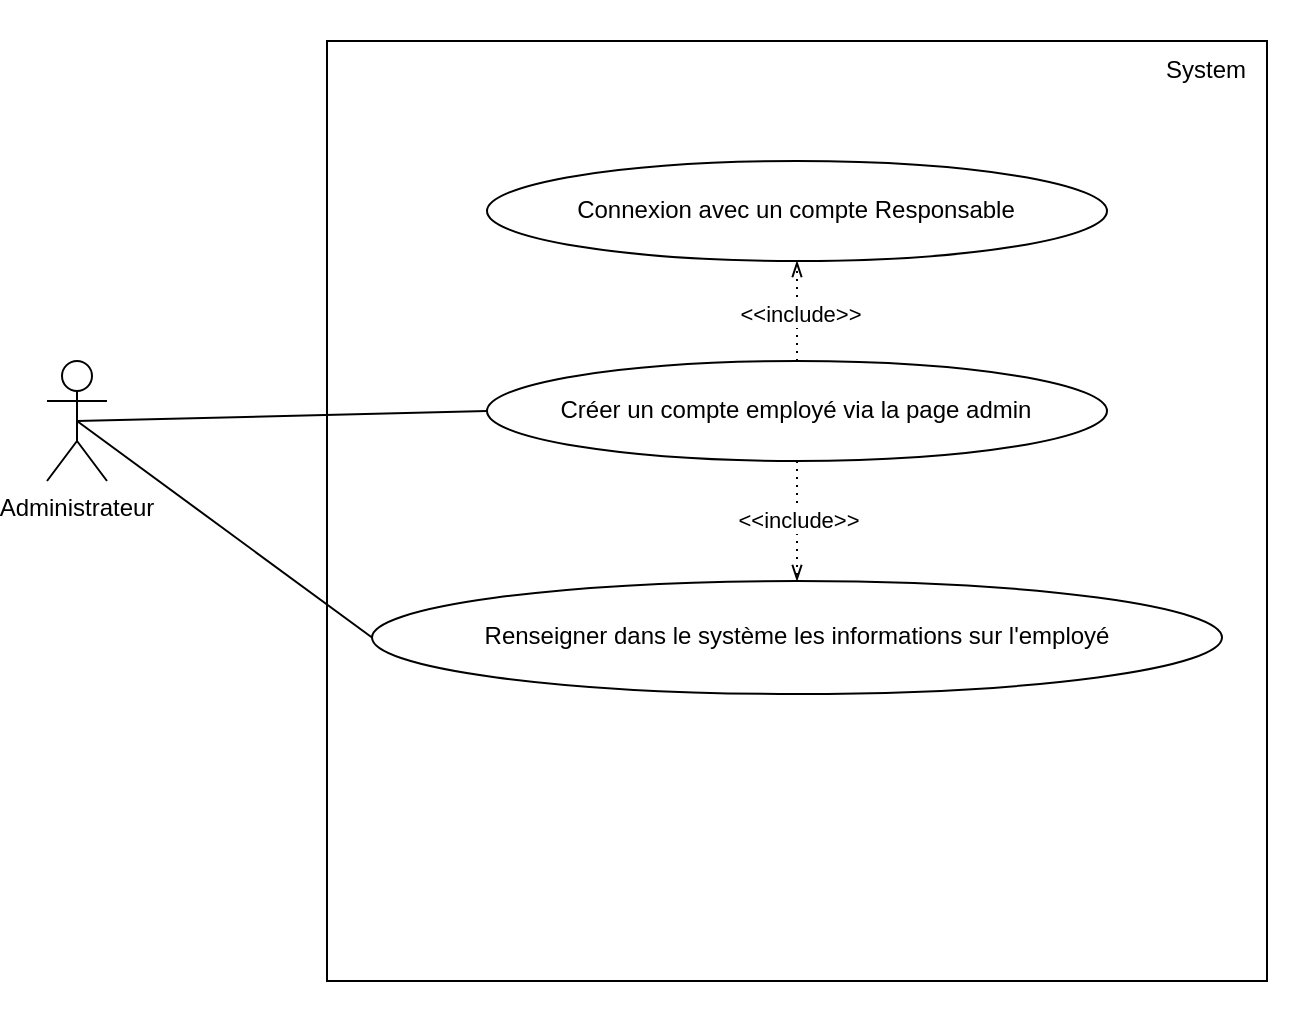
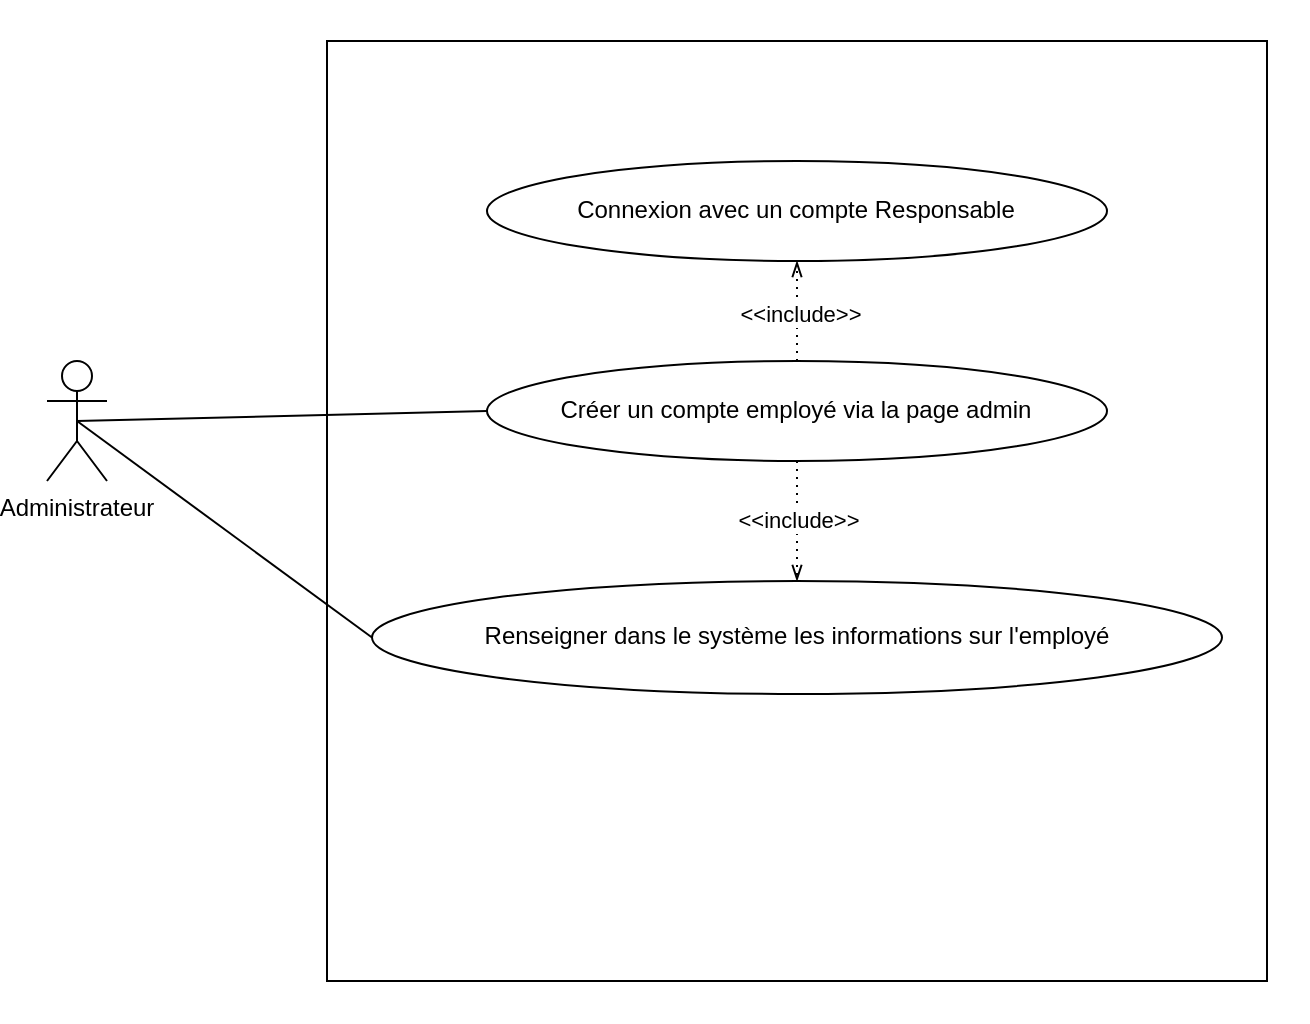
  <mxCell id="0" />
  <mxCell id="1" parent="0" />
  <mxCell id="2" value="" style="whiteSpace=wrap;html=1;aspect=fixed;" parent="1" vertex="1"><mxGeometry x="160" y="20" width="470" height="470" as="geometry" /></mxCell>
- <mxCell id="3" value="System" style="text;html=1;strokeColor=none;fillColor=none;align=center;verticalAlign=middle;whiteSpace=wrap;rounded=0;" parent="1" vertex="1"><mxGeometry x="570" y="20" width="60" height="30" as="geometry" /></mxCell>
  <mxCell id="4" value="Administrateur" style="shape=umlActor;verticalLabelPosition=bottom;verticalAlign=top;html=1;outlineConnect=0;" parent="1" vertex="1"><mxGeometry x="20" y="180" width="30" height="60" as="geometry" /></mxCell>
  <mxCell id="5" value="Créer un compte employé via la page admin" style="ellipse;whiteSpace=wrap;html=1;" parent="1" vertex="1"><mxGeometry x="240" y="180" width="310" height="50" as="geometry" /></mxCell>
  <mxCell id="6" value="Connexion avec un compte Responsable" style="ellipse;whiteSpace=wrap;html=1;" parent="1" vertex="1"><mxGeometry x="240" y="80" width="310" height="50" as="geometry" /></mxCell>
  <mxCell id="7" value="Renseigner dans le système les informations sur l'employé" style="ellipse;whiteSpace=wrap;html=1;" parent="1" vertex="1"><mxGeometry x="182.5" y="290" width="425" height="56.5" as="geometry" /></mxCell>
  <mxCell id="8" value="" style="endArrow=openThin;dashed=1;html=1;dashPattern=1 3;strokeWidth=1;rounded=0;entryX=0.5;entryY=1;entryDx=0;entryDy=0;exitX=0.5;exitY=0;exitDx=0;exitDy=0;startArrow=none;startFill=0;endFill=0;" parent="1" source="5" target="6" edge="1"><mxGeometry width="50" height="50" relative="1" as="geometry"><mxPoint x="350" y="230" as="sourcePoint" /><mxPoint x="400" y="180" as="targetPoint" /></mxGeometry></mxCell>
  <mxCell id="9" value="&amp;lt;&amp;lt;include&amp;gt;&amp;gt;" style="edgeLabel;html=1;align=center;verticalAlign=middle;resizable=0;points=[];" parent="8" vertex="1" connectable="0"><mxGeometry x="-0.05" y="-1" relative="1" as="geometry"><mxPoint as="offset" /></mxGeometry></mxCell>
  <mxCell id="10" value="" style="endArrow=openThin;dashed=1;html=1;dashPattern=1 3;strokeWidth=1;rounded=0;entryX=0.5;entryY=0;entryDx=0;entryDy=0;exitX=0.5;exitY=1;exitDx=0;exitDy=0;startArrow=none;startFill=0;endFill=0;" parent="1" source="5" target="7" edge="1"><mxGeometry width="50" height="50" relative="1" as="geometry"><mxPoint x="405" y="190" as="sourcePoint" /><mxPoint x="405" y="140" as="targetPoint" /></mxGeometry></mxCell>
  <mxCell id="11" value="&amp;lt;&amp;lt;include&amp;gt;&amp;gt;" style="edgeLabel;html=1;align=center;verticalAlign=middle;resizable=0;points=[];" parent="10" vertex="1" connectable="0"><mxGeometry x="-0.05" y="-1" relative="1" as="geometry"><mxPoint x="1" as="offset" /></mxGeometry></mxCell>
  <mxCell id="12" value="" style="endArrow=none;html=1;rounded=0;strokeWidth=1;exitX=0.5;exitY=0.5;exitDx=0;exitDy=0;exitPerimeter=0;entryX=0;entryY=0.5;entryDx=0;entryDy=0;" parent="1" source="4" target="5" edge="1"><mxGeometry width="50" height="50" relative="1" as="geometry"><mxPoint x="350" y="230" as="sourcePoint" /><mxPoint x="400" y="180" as="targetPoint" /></mxGeometry></mxCell>
  <mxCell id="13" value="" style="endArrow=none;html=1;rounded=0;strokeWidth=1;exitX=0.5;exitY=0.5;exitDx=0;exitDy=0;exitPerimeter=0;entryX=0;entryY=0.5;entryDx=0;entryDy=0;" parent="1" source="4" target="7" edge="1"><mxGeometry width="50" height="50" relative="1" as="geometry"><mxPoint x="350" y="230" as="sourcePoint" /><mxPoint x="400" y="180" as="targetPoint" /></mxGeometry></mxCell>
